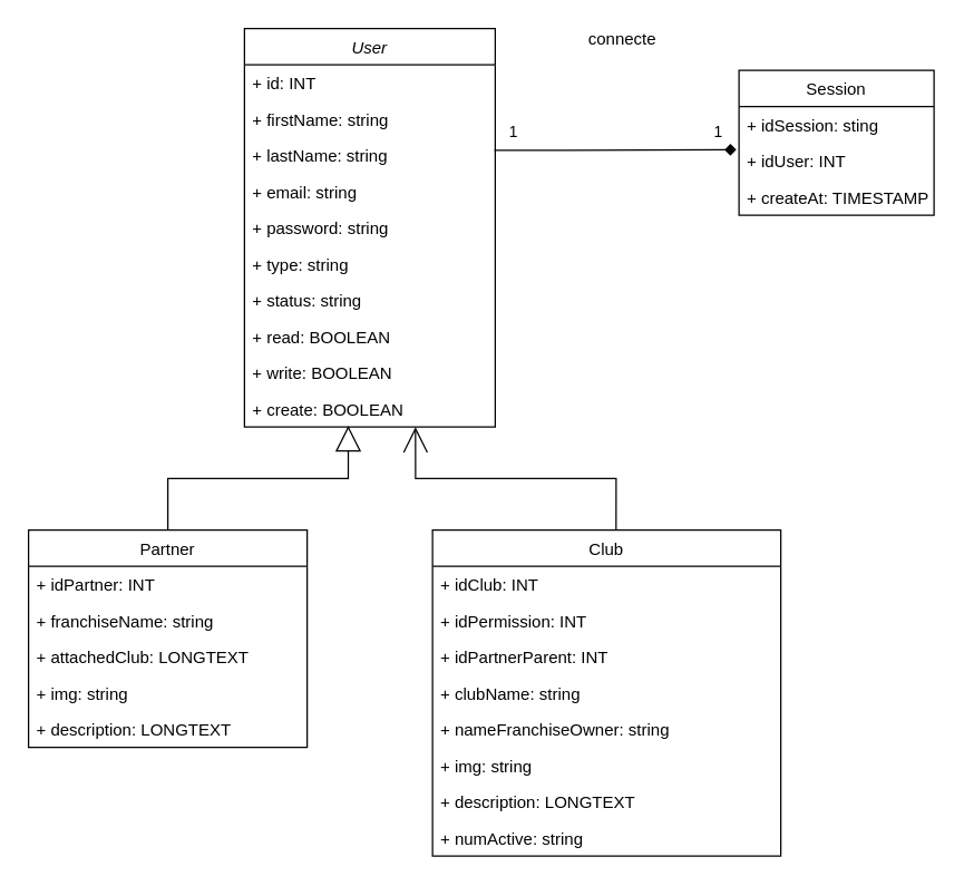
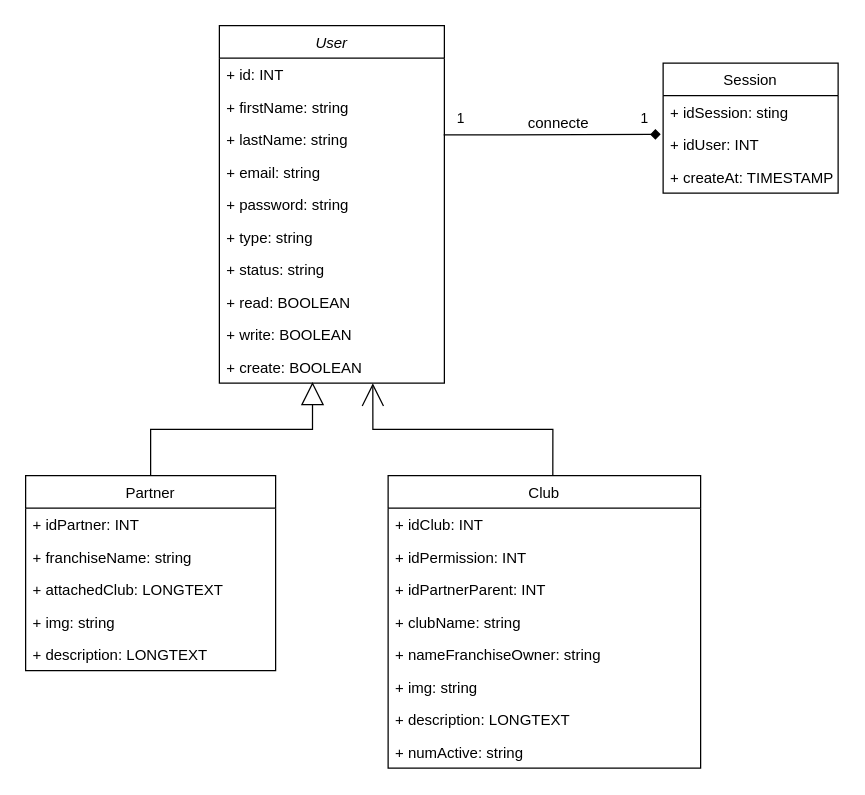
  <mxCell id="0" />
  <mxCell id="1" parent="0" />
  <mxCell id="2" value="User" style="swimlane;fontStyle=2;childLayout=stackLayout;horizontal=1;startSize=26;fillColor=none;horizontalStack=0;resizeParent=1;resizeParentMax=0;resizeLast=0;collapsible=1;marginBottom=0;" vertex="1" parent="1"><mxGeometry x="175" y="20" width="180" height="286" as="geometry" /></mxCell>
  <mxCell id="3" value="+ id: INT" style="text;strokeColor=none;fillColor=none;align=left;verticalAlign=top;spacingLeft=4;spacingRight=4;overflow=hidden;rotatable=0;points=[[0,0.5],[1,0.5]];portConstraint=eastwest;" vertex="1" parent="2"><mxGeometry y="26" width="180" height="26" as="geometry" /></mxCell>
  <mxCell id="4" value="+ firstName: string" style="text;strokeColor=none;fillColor=none;align=left;verticalAlign=top;spacingLeft=4;spacingRight=4;overflow=hidden;rotatable=0;points=[[0,0.5],[1,0.5]];portConstraint=eastwest;" vertex="1" parent="2"><mxGeometry y="52" width="180" height="26" as="geometry" /></mxCell>
  <mxCell id="5" value="+ lastName: string" style="text;strokeColor=none;fillColor=none;align=left;verticalAlign=top;spacingLeft=4;spacingRight=4;overflow=hidden;rotatable=0;points=[[0,0.5],[1,0.5]];portConstraint=eastwest;" vertex="1" parent="2"><mxGeometry y="78" width="180" height="26" as="geometry" /></mxCell>
  <mxCell id="6" value="+ email: string" style="text;strokeColor=none;fillColor=none;align=left;verticalAlign=top;spacingLeft=4;spacingRight=4;overflow=hidden;rotatable=0;points=[[0,0.5],[1,0.5]];portConstraint=eastwest;" vertex="1" parent="2"><mxGeometry y="104" width="180" height="26" as="geometry" /></mxCell>
  <mxCell id="7" value="+ password: string" style="text;strokeColor=none;fillColor=none;align=left;verticalAlign=top;spacingLeft=4;spacingRight=4;overflow=hidden;rotatable=0;points=[[0,0.5],[1,0.5]];portConstraint=eastwest;" vertex="1" parent="2"><mxGeometry y="130" width="180" height="26" as="geometry" /></mxCell>
  <mxCell id="8" value="+ type: string" style="text;strokeColor=none;fillColor=none;align=left;verticalAlign=top;spacingLeft=4;spacingRight=4;overflow=hidden;rotatable=0;points=[[0,0.5],[1,0.5]];portConstraint=eastwest;" vertex="1" parent="2"><mxGeometry y="156" width="180" height="26" as="geometry" /></mxCell>
  <mxCell id="9" value="+ status: string" style="text;strokeColor=none;fillColor=none;align=left;verticalAlign=top;spacingLeft=4;spacingRight=4;overflow=hidden;rotatable=0;points=[[0,0.5],[1,0.5]];portConstraint=eastwest;" vertex="1" parent="2"><mxGeometry y="182" width="180" height="26" as="geometry" /></mxCell>
  <mxCell id="10" value="+ read: BOOLEAN" style="text;strokeColor=none;fillColor=none;align=left;verticalAlign=top;spacingLeft=4;spacingRight=4;overflow=hidden;rotatable=0;points=[[0,0.5],[1,0.5]];portConstraint=eastwest;" vertex="1" parent="2"><mxGeometry y="208" width="180" height="26" as="geometry" /></mxCell>
  <mxCell id="11" value="+ write: BOOLEAN" style="text;strokeColor=none;fillColor=none;align=left;verticalAlign=top;spacingLeft=4;spacingRight=4;overflow=hidden;rotatable=0;points=[[0,0.5],[1,0.5]];portConstraint=eastwest;" vertex="1" parent="2"><mxGeometry y="234" width="180" height="26" as="geometry" /></mxCell>
  <mxCell id="12" value="+ create: BOOLEAN" style="text;strokeColor=none;fillColor=none;align=left;verticalAlign=top;spacingLeft=4;spacingRight=4;overflow=hidden;rotatable=0;points=[[0,0.5],[1,0.5]];portConstraint=eastwest;" vertex="1" parent="2"><mxGeometry y="260" width="180" height="26" as="geometry" /></mxCell>
  <mxCell id="13" value="Partner" style="swimlane;fontStyle=0;childLayout=stackLayout;horizontal=1;startSize=26;fillColor=none;horizontalStack=0;resizeParent=1;resizeParentMax=0;resizeLast=0;collapsible=1;marginBottom=0;" vertex="1" parent="1"><mxGeometry x="20" y="380" width="200" height="156" as="geometry" /></mxCell>
  <mxCell id="14" value="+ idPartner: INT" style="text;strokeColor=none;fillColor=none;align=left;verticalAlign=top;spacingLeft=4;spacingRight=4;overflow=hidden;rotatable=0;points=[[0,0.5],[1,0.5]];portConstraint=eastwest;" vertex="1" parent="13"><mxGeometry y="26" width="200" height="26" as="geometry" /></mxCell>
  <mxCell id="15" value="+ franchiseName: string" style="text;strokeColor=none;fillColor=none;align=left;verticalAlign=top;spacingLeft=4;spacingRight=4;overflow=hidden;rotatable=0;points=[[0,0.5],[1,0.5]];portConstraint=eastwest;" vertex="1" parent="13"><mxGeometry y="52" width="200" height="26" as="geometry" /></mxCell>
  <mxCell id="16" value="+ attachedClub: LONGTEXT" style="text;strokeColor=none;fillColor=none;align=left;verticalAlign=top;spacingLeft=4;spacingRight=4;overflow=hidden;rotatable=0;points=[[0,0.5],[1,0.5]];portConstraint=eastwest;" vertex="1" parent="13"><mxGeometry y="78" width="200" height="26" as="geometry" /></mxCell>
  <mxCell id="17" value="+ img: string" style="text;strokeColor=none;fillColor=none;align=left;verticalAlign=top;spacingLeft=4;spacingRight=4;overflow=hidden;rotatable=0;points=[[0,0.5],[1,0.5]];portConstraint=eastwest;" vertex="1" parent="13"><mxGeometry y="104" width="200" height="26" as="geometry" /></mxCell>
  <mxCell id="18" value="+ description: LONGTEXT" style="text;strokeColor=none;fillColor=none;align=left;verticalAlign=top;spacingLeft=4;spacingRight=4;overflow=hidden;rotatable=0;points=[[0,0.5],[1,0.5]];portConstraint=eastwest;" vertex="1" parent="13"><mxGeometry y="130" width="200" height="26" as="geometry" /></mxCell>
  <mxCell id="19" value="Club" style="swimlane;fontStyle=0;childLayout=stackLayout;horizontal=1;startSize=26;fillColor=none;horizontalStack=0;resizeParent=1;resizeParentMax=0;resizeLast=0;collapsible=1;marginBottom=0;" vertex="1" parent="1"><mxGeometry x="310" y="380" width="250" height="234" as="geometry" /></mxCell>
  <mxCell id="20" value="+ idClub: INT" style="text;strokeColor=none;fillColor=none;align=left;verticalAlign=top;spacingLeft=4;spacingRight=4;overflow=hidden;rotatable=0;points=[[0,0.5],[1,0.5]];portConstraint=eastwest;" vertex="1" parent="19"><mxGeometry y="26" width="250" height="26" as="geometry" /></mxCell>
  <mxCell id="21" value="+ idPermission: INT" style="text;strokeColor=none;fillColor=none;align=left;verticalAlign=top;spacingLeft=4;spacingRight=4;overflow=hidden;rotatable=0;points=[[0,0.5],[1,0.5]];portConstraint=eastwest;" vertex="1" parent="19"><mxGeometry y="52" width="250" height="26" as="geometry" /></mxCell>
  <mxCell id="22" value="+ idPartnerParent: INT" style="text;strokeColor=none;fillColor=none;align=left;verticalAlign=top;spacingLeft=4;spacingRight=4;overflow=hidden;rotatable=0;points=[[0,0.5],[1,0.5]];portConstraint=eastwest;" vertex="1" parent="19"><mxGeometry y="78" width="250" height="26" as="geometry" /></mxCell>
  <mxCell id="23" value="+ clubName: string" style="text;strokeColor=none;fillColor=none;align=left;verticalAlign=top;spacingLeft=4;spacingRight=4;overflow=hidden;rotatable=0;points=[[0,0.5],[1,0.5]];portConstraint=eastwest;" vertex="1" parent="19"><mxGeometry y="104" width="250" height="26" as="geometry" /></mxCell>
  <mxCell id="24" value="+ nameFranchiseOwner: string" style="text;strokeColor=none;fillColor=none;align=left;verticalAlign=top;spacingLeft=4;spacingRight=4;overflow=hidden;rotatable=0;points=[[0,0.5],[1,0.5]];portConstraint=eastwest;" vertex="1" parent="19"><mxGeometry y="130" width="250" height="26" as="geometry" /></mxCell>
  <mxCell id="25" value="+ img: string" style="text;strokeColor=none;fillColor=none;align=left;verticalAlign=top;spacingLeft=4;spacingRight=4;overflow=hidden;rotatable=0;points=[[0,0.5],[1,0.5]];portConstraint=eastwest;" vertex="1" parent="19"><mxGeometry y="156" width="250" height="26" as="geometry" /></mxCell>
  <mxCell id="26" value="+ description: LONGTEXT" style="text;strokeColor=none;fillColor=none;align=left;verticalAlign=top;spacingLeft=4;spacingRight=4;overflow=hidden;rotatable=0;points=[[0,0.5],[1,0.5]];portConstraint=eastwest;" vertex="1" parent="19"><mxGeometry y="182" width="250" height="26" as="geometry" /></mxCell>
  <mxCell id="27" value="+ numActive: string" style="text;strokeColor=none;fillColor=none;align=left;verticalAlign=top;spacingLeft=4;spacingRight=4;overflow=hidden;rotatable=0;points=[[0,0.5],[1,0.5]];portConstraint=eastwest;" vertex="1" parent="19"><mxGeometry y="208" width="250" height="26" as="geometry" /></mxCell>
  <mxCell id="28" value="Session" style="swimlane;fontStyle=0;childLayout=stackLayout;horizontal=1;startSize=26;fillColor=none;horizontalStack=0;resizeParent=1;resizeParentMax=0;resizeLast=0;collapsible=1;marginBottom=0;" vertex="1" parent="1"><mxGeometry x="530" y="50" width="140" height="104" as="geometry" /></mxCell>
  <mxCell id="29" value="+ idSession: sting" style="text;strokeColor=none;fillColor=none;align=left;verticalAlign=top;spacingLeft=4;spacingRight=4;overflow=hidden;rotatable=0;points=[[0,0.5],[1,0.5]];portConstraint=eastwest;" vertex="1" parent="28"><mxGeometry y="26" width="140" height="26" as="geometry" /></mxCell>
  <mxCell id="30" value="+ idUser: INT" style="text;strokeColor=none;fillColor=none;align=left;verticalAlign=top;spacingLeft=4;spacingRight=4;overflow=hidden;rotatable=0;points=[[0,0.5],[1,0.5]];portConstraint=eastwest;" vertex="1" parent="28"><mxGeometry y="52" width="140" height="26" as="geometry" /></mxCell>
  <mxCell id="31" value="+ createAt: TIMESTAMP" style="text;strokeColor=none;fillColor=none;align=left;verticalAlign=top;spacingLeft=4;spacingRight=4;overflow=hidden;rotatable=0;points=[[0,0.5],[1,0.5]];portConstraint=eastwest;" vertex="1" parent="28"><mxGeometry y="78" width="140" height="26" as="geometry" /></mxCell>
  <mxCell id="32" value="" style="endArrow=diamond;html=1;rounded=0;exitX=0.997;exitY=0.364;exitDx=0;exitDy=0;exitPerimeter=0;entryX=-0.014;entryY=0.192;entryDx=0;entryDy=0;entryPerimeter=0;" edge="1" parent="1" source="5" target="30"><mxGeometry width="50" height="50" relative="1" as="geometry"><mxPoint x="380" y="140" as="sourcePoint" /><mxPoint x="430" y="90" as="targetPoint" /></mxGeometry></mxCell>
  <mxCell id="33" value="1" style="edgeLabel;html=1;align=center;verticalAlign=middle;resizable=0;points=[];" vertex="1" connectable="0" parent="32"><mxGeometry x="-0.859" relative="1" as="geometry"><mxPoint x="1" y="-14" as="offset" /></mxGeometry></mxCell>
  <mxCell id="34" value="1" style="edgeLabel;html=1;align=center;verticalAlign=middle;resizable=0;points=[];" vertex="1" connectable="0" parent="32"><mxGeometry x="0.836" relative="1" as="geometry"><mxPoint x="1" y="-14" as="offset" /></mxGeometry></mxCell>
- <mxCell id="35" value="connecte" style="text;html=1;align=center;verticalAlign=middle;resizable=0;points=[];autosize=1;strokeColor=none;fillColor=none;" vertex="1" parent="1"><mxGeometry x="410.95" y="13" width="70" height="30" as="geometry" /></mxCell>
+ <mxCell id="35" value="connecte" style="text;html=1;align=center;verticalAlign=middle;resizable=0;points=[];autosize=1;strokeColor=none;fillColor=none;" vertex="1" parent="1"><mxGeometry x="410.95" y="83" width="70" height="30" as="geometry" /></mxCell>
  <mxCell id="36" value="" style="endArrow=block;endSize=16;endFill=0;html=1;rounded=0;exitX=0.5;exitY=0;exitDx=0;exitDy=0;entryX=0.414;entryY=0.967;entryDx=0;entryDy=0;entryPerimeter=0;edgeStyle=orthogonalEdgeStyle;" edge="1" parent="1" source="13" target="12"><mxGeometry width="160" relative="1" as="geometry"><mxPoint x="150" y="343" as="sourcePoint" /><mxPoint x="310" y="343" as="targetPoint" /></mxGeometry></mxCell>
  <mxCell id="37" value="" style="endArrow=open;endSize=16;endFill=0;html=1;rounded=0;exitX=0.527;exitY=-0.002;exitDx=0;exitDy=0;exitPerimeter=0;edgeStyle=orthogonalEdgeStyle;entryX=0.682;entryY=1.007;entryDx=0;entryDy=0;entryPerimeter=0;" edge="1" parent="1" source="19" target="12"><mxGeometry width="160" relative="1" as="geometry"><mxPoint x="390" y="273" as="sourcePoint" /><mxPoint x="300" y="333" as="targetPoint" /></mxGeometry></mxCell>
